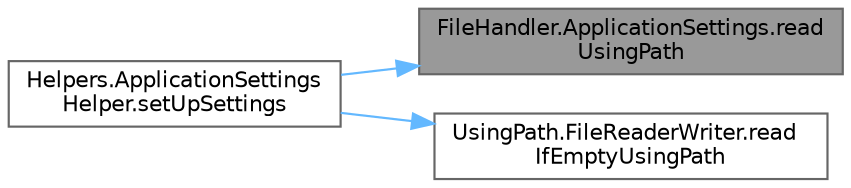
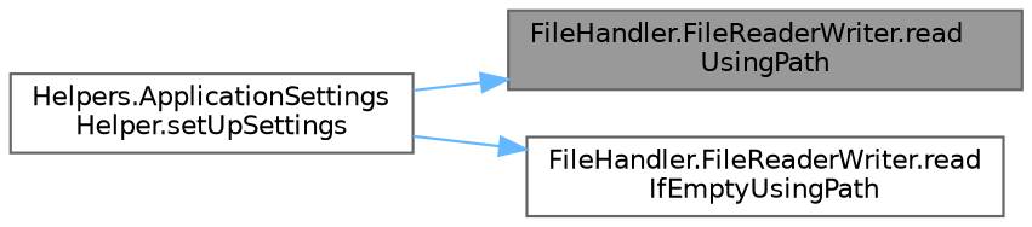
  digraph {
    rankdir=RL
    node [color=grey40 fillcolor=white fontname=Helvetica fontsize=10 shape=box style=filled]
    edge [color=steelblue1 dir=back fontname=Helvetica fontsize=10 labelfontname=Helvetica labelfontsize=10 style=solid]
-   n1 [color=gray40 fillcolor=grey60 fontcolor=black height=0.2 label="FileHandler.ApplicationSettings.read\lUsingPath" width=0.4]
+   n1 [color=gray40 fillcolor=grey60 fontcolor=black height=0.2 label="FileHandler.FileReaderWriter.read\lUsingPath" width=0.4]
    n2 [height=0.2 label="Helpers.ApplicationSettings\lHelper.setUpSettings" width=0.4]
-   n3 [height=0.2 label="UsingPath.FileReaderWriter.read\lIfEmptyUsingPath" width=0.4]
+   n3 [height=0.2 label="FileHandler.FileReaderWriter.read\lIfEmptyUsingPath" width=0.4]
    n1 -> n2
    n3 -> n2
  }
